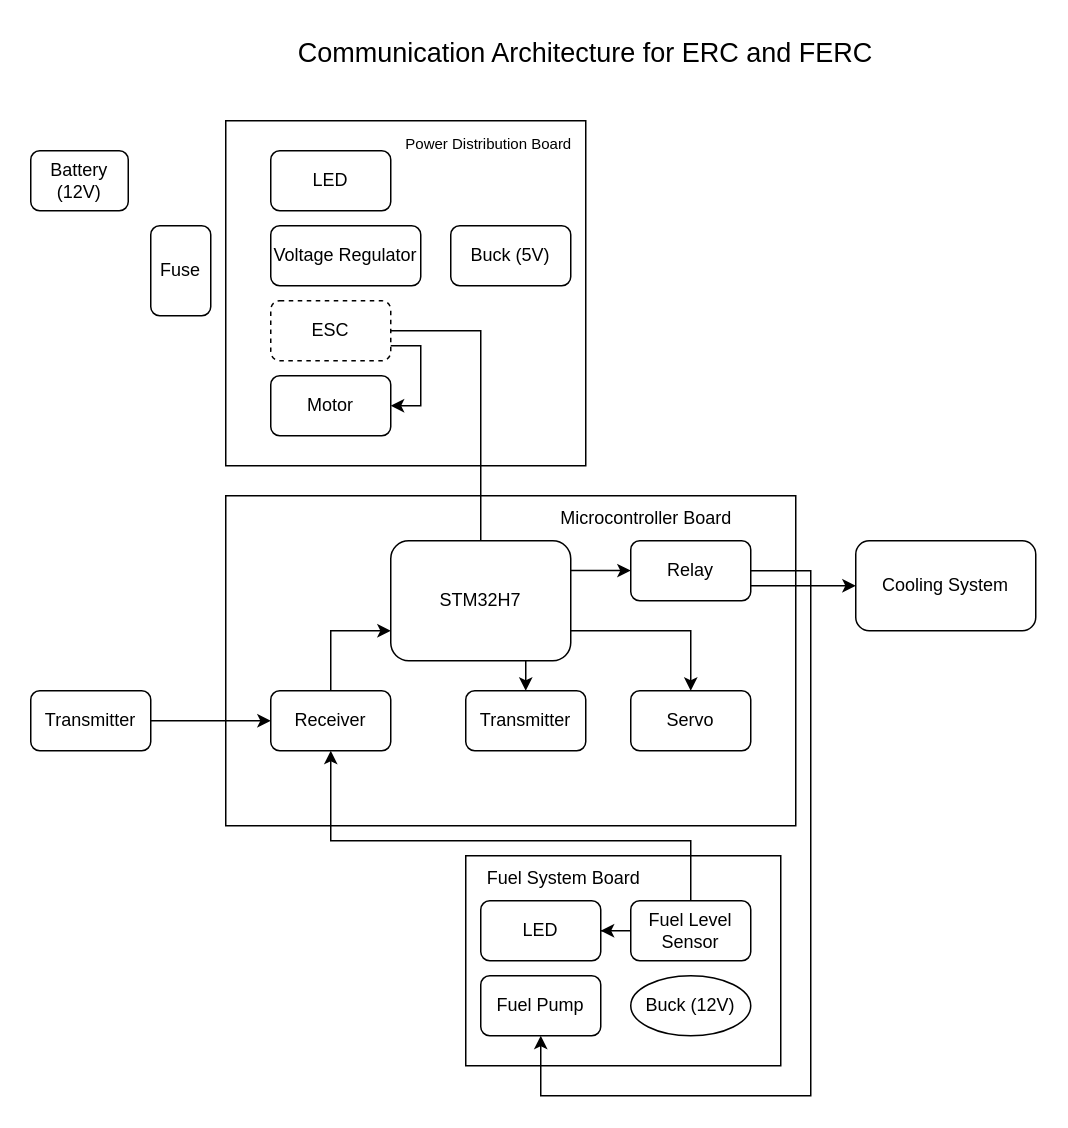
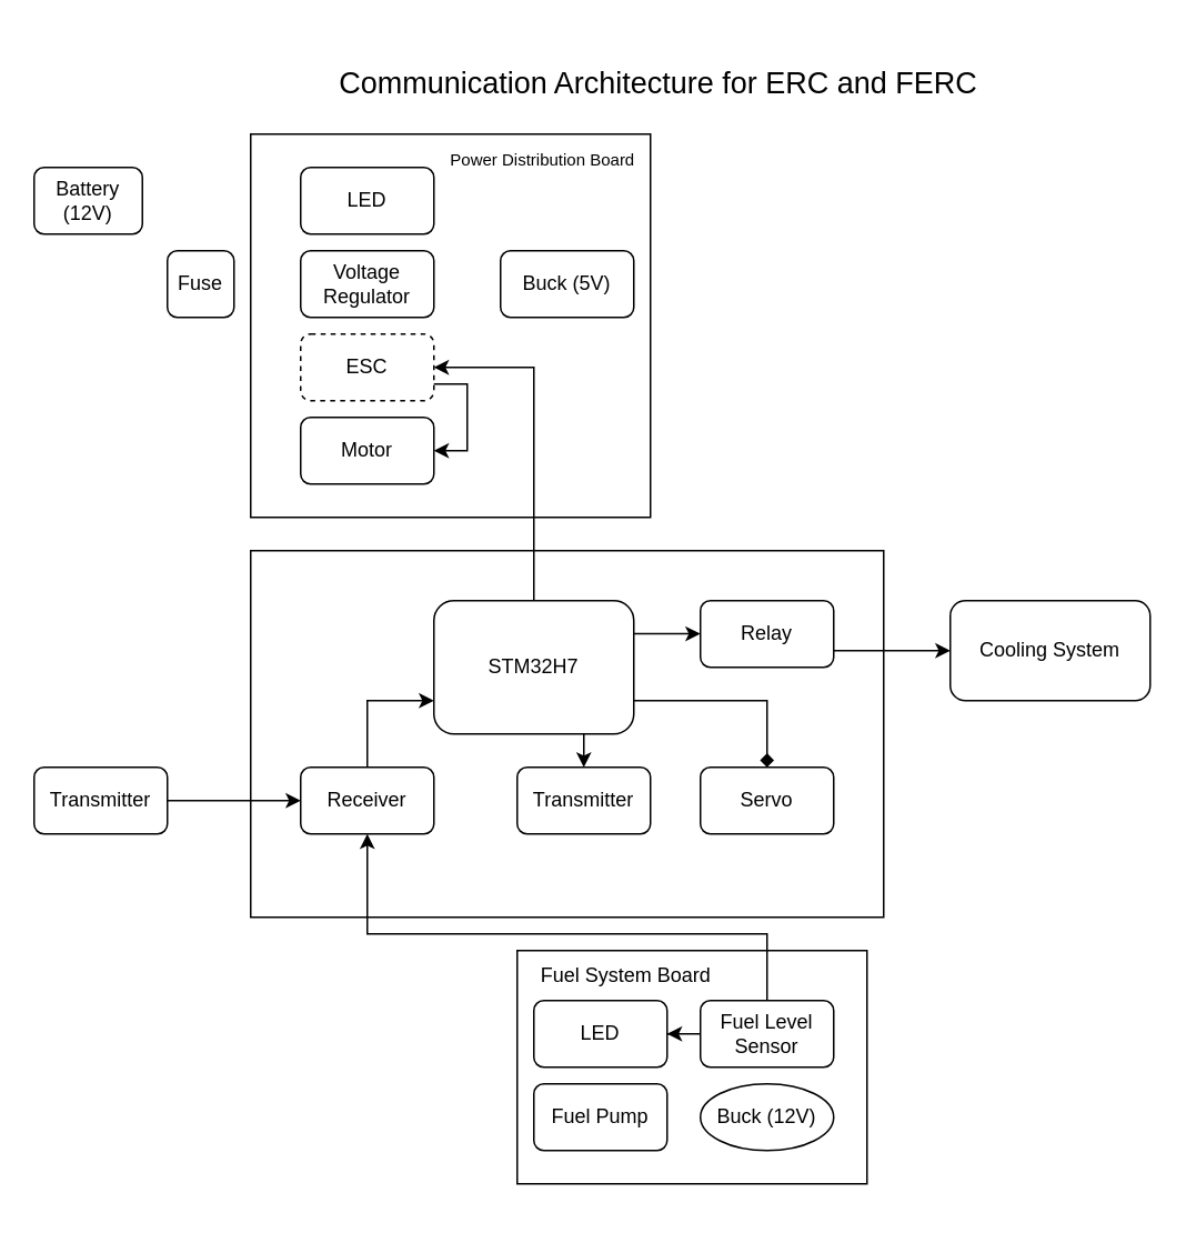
  <mxCell id="0" />
  <mxCell id="1" parent="0" />
  <mxCell id="2" value="" style="whiteSpace=wrap;html=1;fillColor=none;" vertex="1" parent="1"><mxGeometry x="310" y="570" width="210" height="140" as="geometry" /></mxCell>
- <mxCell id="3" value="&lt;font style=&quot;font-size: 18px;&quot;&gt;Communication Architecture for ERC and FERC&lt;/font&gt;" style="text;html=1;align=center;verticalAlign=middle;whiteSpace=wrap;rounded=0;" vertex="1" parent="1"><mxGeometry x="90" width="600" height="30" as="geometry" y="20" /></mxCell>
+ <mxCell id="3" value="&lt;font style=&quot;font-size: 18px;&quot;&gt;Communication Architecture for ERC and FERC&lt;/font&gt;" style="text;html=1;align=center;verticalAlign=middle;whiteSpace=wrap;rounded=0;" vertex="1" parent="1"><mxGeometry x="95" y="35" width="600" height="30" as="geometry" /></mxCell>
  <mxCell id="4" value="Battery (12V)" style="rounded=1;whiteSpace=wrap;html=1;" vertex="1" parent="1"><mxGeometry x="20" y="100" width="65" height="40" as="geometry" /></mxCell>
  <mxCell id="5" value="" style="whiteSpace=wrap;html=1;fillColor=none;" vertex="1" parent="1"><mxGeometry x="150" y="80" width="240" height="230" as="geometry" /></mxCell>
  <mxCell id="6" value="LED" style="rounded=1;whiteSpace=wrap;html=1;" vertex="1" parent="1"><mxGeometry x="180" y="100" width="80" height="40" as="geometry" /></mxCell>
- <mxCell id="7" value="Fuse" style="rounded=1;whiteSpace=wrap;html=1;" vertex="1" parent="1"><mxGeometry x="100" y="150" width="40" height="60" as="geometry" /></mxCell>
- <mxCell id="8" value="Voltage Regulator" style="rounded=1;whiteSpace=wrap;html=1;" vertex="1" parent="1"><mxGeometry x="180" y="150" width="100" height="40" as="geometry" /></mxCell>
+ <mxCell id="7" value="Fuse" style="rounded=1;whiteSpace=wrap;html=1;" vertex="1" parent="1"><mxGeometry x="100" y="150" width="40" height="40" as="geometry" /></mxCell>
+ <mxCell id="8" value="Voltage Regulator" style="rounded=1;whiteSpace=wrap;html=1;" vertex="1" parent="1"><mxGeometry x="180" y="150" width="80" height="40" as="geometry" /></mxCell>
  <mxCell id="9" value="ESC" style="rounded=1;whiteSpace=wrap;html=1;dashed=1;" vertex="1" parent="1"><mxGeometry x="180" y="200" width="80" height="40" as="geometry" /></mxCell>
  <mxCell id="10" value="Motor" style="rounded=1;whiteSpace=wrap;html=1;" vertex="1" parent="1"><mxGeometry x="180" y="250" width="80" height="40" as="geometry" /></mxCell>
  <mxCell id="11" value="" style="endArrow=classic;html=1;rounded=0;exitX=1;exitY=0.75;exitDx=0;exitDy=0;entryX=1;entryY=0.5;entryDx=0;entryDy=0;" edge="1" parent="1" source="9" target="10"><mxGeometry width="50" height="50" relative="1" as="geometry"><mxPoint x="280" y="220" as="sourcePoint" /><mxPoint x="270" y="270" as="targetPoint" /><Array as="points"><mxPoint x="280" y="230" /><mxPoint x="280" y="270" /></Array></mxGeometry></mxCell>
  <mxCell id="12" value="&lt;font style=&quot;font-size: 10px;&quot;&gt;Power&amp;nbsp;&lt;/font&gt;&lt;span style=&quot;font-size: 10px; background-color: initial;&quot;&gt;Distribution&amp;nbsp;&lt;/span&gt;&lt;span style=&quot;font-size: 10px; background-color: initial;&quot;&gt;Board&lt;/span&gt;" style="text;html=1;align=center;verticalAlign=middle;resizable=0;points=[];autosize=1;strokeColor=none;fillColor=none;" vertex="1" parent="1"><mxGeometry x="260" y="80" width="130" height="30" as="geometry" /></mxCell>
  <mxCell id="13" value="Buck (5V)" style="rounded=1;whiteSpace=wrap;html=1;" vertex="1" parent="1"><mxGeometry x="300" y="150" width="80" height="40" as="geometry" /></mxCell>
  <mxCell id="14" value="" style="whiteSpace=wrap;html=1;fillColor=none;" vertex="1" parent="1"><mxGeometry x="150" y="330" width="380" height="220" as="geometry" /></mxCell>
- <mxCell id="15" style="edgeStyle=orthogonalEdgeStyle;rounded=0;orthogonalLoop=1;jettySize=auto;html=1;entryX=1;entryY=0.5;entryDx=0;entryDy=0;endArrow=none;" edge="1" parent="1" source="16" target="9"><mxGeometry relative="1" as="geometry" /></mxCell>
+ <mxCell id="15" style="edgeStyle=orthogonalEdgeStyle;rounded=0;orthogonalLoop=1;jettySize=auto;html=1;entryX=1;entryY=0.5;entryDx=0;entryDy=0;" edge="1" parent="1" source="16" target="9"><mxGeometry relative="1" as="geometry" /></mxCell>
  <mxCell id="16" value="STM32H7" style="rounded=1;whiteSpace=wrap;html=1;" vertex="1" parent="1"><mxGeometry x="260" y="360" width="120" height="80" as="geometry" /></mxCell>
  <mxCell id="17" value="" style="edgeStyle=orthogonalEdgeStyle;rounded=0;orthogonalLoop=1;jettySize=auto;html=1;entryX=0;entryY=0.75;entryDx=0;entryDy=0;exitX=0.5;exitY=0;exitDx=0;exitDy=0;" edge="1" parent="1" source="18" target="16"><mxGeometry relative="1" as="geometry"><mxPoint x="260" y="420" as="targetPoint" /><mxPoint x="10" y="460" as="sourcePoint" /><Array as="points"><mxPoint x="220" y="420" /></Array></mxGeometry></mxCell>
  <mxCell id="18" value="Receiver" style="rounded=1;whiteSpace=wrap;html=1;" vertex="1" parent="1"><mxGeometry x="180" y="460" width="80" height="40" as="geometry" /></mxCell>
  <mxCell id="19" value="Transmitter" style="rounded=1;whiteSpace=wrap;html=1;" vertex="1" parent="1"><mxGeometry x="310" y="460" width="80" height="40" as="geometry" /></mxCell>
  <mxCell id="20" value="" style="edgeStyle=none;orthogonalLoop=1;jettySize=auto;html=1;rounded=0;exitX=0.75;exitY=1;exitDx=0;exitDy=0;entryX=0.5;entryY=0;entryDx=0;entryDy=0;" edge="1" parent="1" source="16" target="19"><mxGeometry width="100" relative="1" as="geometry"><mxPoint x="390" y="450" as="sourcePoint" /><mxPoint x="360" y="450" as="targetPoint" /><Array as="points"><mxPoint x="350" y="450" /></Array></mxGeometry></mxCell>
  <mxCell id="21" value="Servo" style="rounded=1;whiteSpace=wrap;html=1;" vertex="1" parent="1"><mxGeometry x="420" y="460" width="80" height="40" as="geometry" /></mxCell>
- <mxCell id="22" value="" style="edgeStyle=none;orthogonalLoop=1;jettySize=auto;html=1;rounded=0;exitX=1;exitY=0.75;exitDx=0;exitDy=0;entryX=0.5;entryY=0;entryDx=0;entryDy=0;" edge="1" parent="1" source="16" target="21"><mxGeometry width="100" relative="1" as="geometry"><mxPoint x="410" y="400" as="sourcePoint" /><mxPoint x="510" y="400" as="targetPoint" /><Array as="points"><mxPoint x="460" y="420" /></Array></mxGeometry></mxCell>
+ <mxCell id="22" value="" style="edgeStyle=none;orthogonalLoop=1;jettySize=auto;html=1;rounded=0;exitX=1;exitY=0.75;exitDx=0;exitDy=0;entryX=0.5;entryY=0;entryDx=0;entryDy=0;endArrow=diamond;" edge="1" parent="1" source="16" target="21"><mxGeometry width="100" relative="1" as="geometry"><mxPoint x="410" y="400" as="sourcePoint" /><mxPoint x="510" y="400" as="targetPoint" /><Array as="points"><mxPoint x="460" y="420" /></Array></mxGeometry></mxCell>
  <mxCell id="23" value="" style="edgeStyle=none;orthogonalLoop=1;jettySize=auto;html=1;rounded=0;exitX=1;exitY=0.75;exitDx=0;exitDy=0;" edge="1" parent="1"><mxGeometry width="100" relative="1" as="geometry"><mxPoint x="380" y="379.88" as="sourcePoint" /><mxPoint x="420" y="379.88" as="targetPoint" /><Array as="points" /></mxGeometry></mxCell>
  <mxCell id="24" value="Relay" style="rounded=1;whiteSpace=wrap;html=1;" vertex="1" parent="1"><mxGeometry x="420" y="360" width="80" height="40" as="geometry" /></mxCell>
- <mxCell id="25" value="Microcontroller Board" style="text;html=1;align=center;verticalAlign=middle;resizable=0;points=[];autosize=1;strokeColor=none;fillColor=none;" vertex="1" parent="1"><mxGeometry x="360" y="330" width="140" height="30" as="geometry" /></mxCell>
  <mxCell id="26" value="LED" style="rounded=1;whiteSpace=wrap;html=1;" vertex="1" parent="1"><mxGeometry x="320" y="600" width="80" height="40" as="geometry" /></mxCell>
  <mxCell id="27" value="Fuel Pump" style="rounded=1;whiteSpace=wrap;html=1;" vertex="1" parent="1"><mxGeometry x="320" y="650" width="80" height="40" as="geometry" /></mxCell>
- <mxCell id="28" value="" style="edgeStyle=none;orthogonalLoop=1;jettySize=auto;html=1;rounded=0;exitX=1;exitY=0.5;exitDx=0;exitDy=0;entryX=0.5;entryY=1;entryDx=0;entryDy=0;" edge="1" parent="1" source="24" target="27"><mxGeometry width="100" relative="1" as="geometry"><mxPoint x="490" y="510" as="sourcePoint" /><mxPoint x="540" y="670" as="targetPoint" /><Array as="points"><mxPoint x="540" y="380" /><mxPoint x="540" y="560" /><mxPoint x="540" y="730" /><mxPoint x="360" y="730" /></Array></mxGeometry></mxCell>
  <mxCell id="29" value="" style="edgeStyle=none;orthogonalLoop=1;jettySize=auto;html=1;rounded=0;exitX=1;exitY=0.5;exitDx=0;exitDy=0;entryX=0;entryY=0.5;entryDx=0;entryDy=0;" edge="1" parent="1" target="30"><mxGeometry width="100" relative="1" as="geometry"><mxPoint x="500" y="390" as="sourcePoint" /><mxPoint x="610" y="550" as="targetPoint" /><Array as="points" /></mxGeometry></mxCell>
  <mxCell id="30" value="Cooling System" style="rounded=1;whiteSpace=wrap;html=1;" vertex="1" parent="1"><mxGeometry x="570" y="360" width="120" height="60" as="geometry" /></mxCell>
  <mxCell id="31" value="Fuel System Board" style="text;html=1;align=center;verticalAlign=middle;resizable=0;points=[];autosize=1;strokeColor=none;fillColor=none;" vertex="1" parent="1"><mxGeometry x="310" y="570" width="130" height="30" as="geometry" /></mxCell>
  <mxCell id="32" style="edgeStyle=orthogonalEdgeStyle;rounded=0;orthogonalLoop=1;jettySize=auto;html=1;entryX=0.5;entryY=1;entryDx=0;entryDy=0;" edge="1" parent="1" source="34" target="18"><mxGeometry relative="1" as="geometry"><Array as="points"><mxPoint x="460" y="560" /><mxPoint x="220" y="560" /></Array></mxGeometry></mxCell>
  <mxCell id="33" style="edgeStyle=orthogonalEdgeStyle;rounded=0;orthogonalLoop=1;jettySize=auto;html=1;entryX=1;entryY=0.5;entryDx=0;entryDy=0;" edge="1" parent="1" source="34" target="26"><mxGeometry relative="1" as="geometry" /></mxCell>
  <mxCell id="34" value="Fuel Level Sensor" style="rounded=1;whiteSpace=wrap;html=1;" vertex="1" parent="1"><mxGeometry x="420" y="600" width="80" height="40" as="geometry" /></mxCell>
  <mxCell id="35" value="Buck (12V)" style="ellipse;whiteSpace=wrap;html=1;" vertex="1" parent="1"><mxGeometry x="420" y="650" width="80" height="40" as="geometry" /></mxCell>
  <mxCell id="36" value="" style="edgeStyle=none;rounded=0;orthogonalLoop=1;jettySize=auto;html=1;" edge="1" parent="1" source="37" target="18"><mxGeometry relative="1" as="geometry" /></mxCell>
  <mxCell id="37" value="Transmitter" style="rounded=1;whiteSpace=wrap;html=1;" vertex="1" parent="1"><mxGeometry x="20" y="460" width="80" height="40" as="geometry" /></mxCell>
